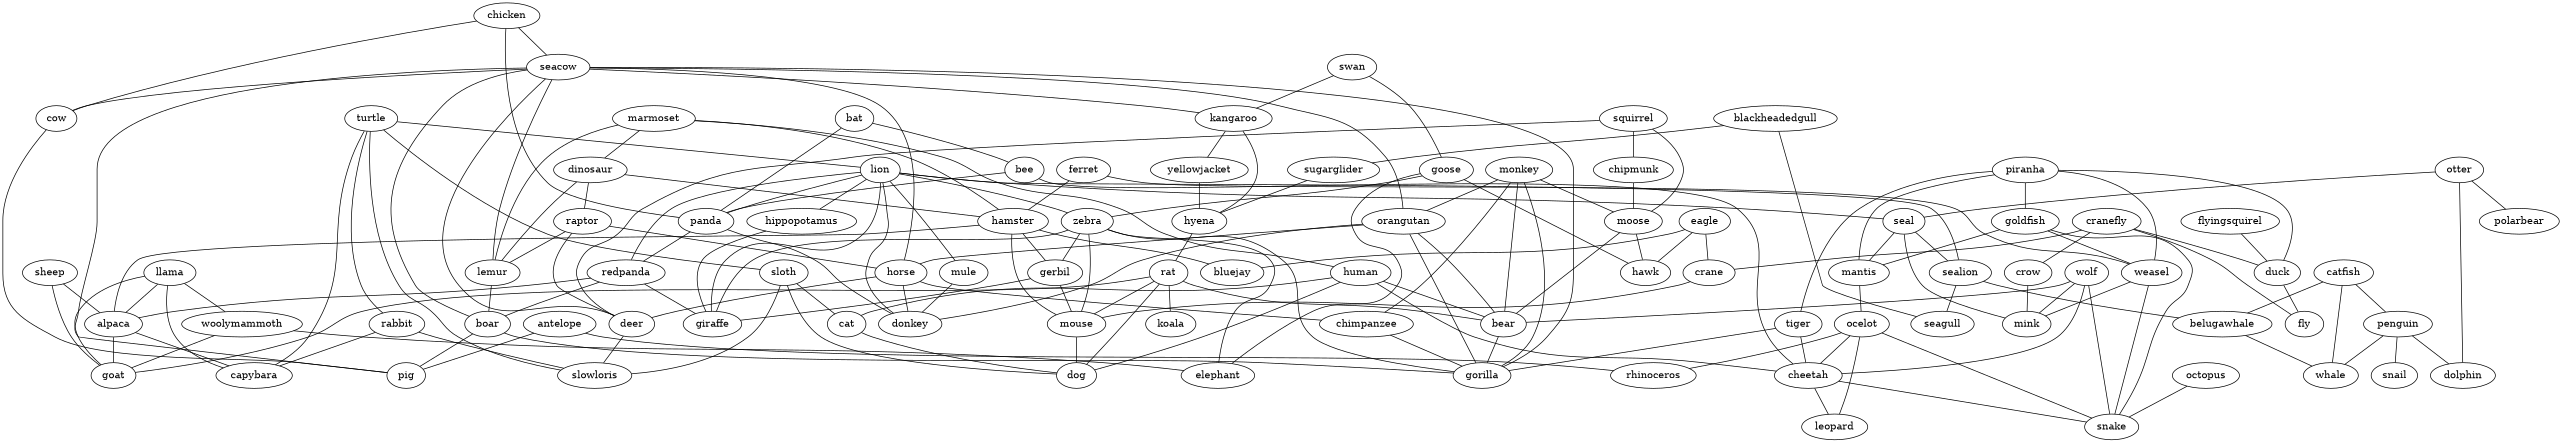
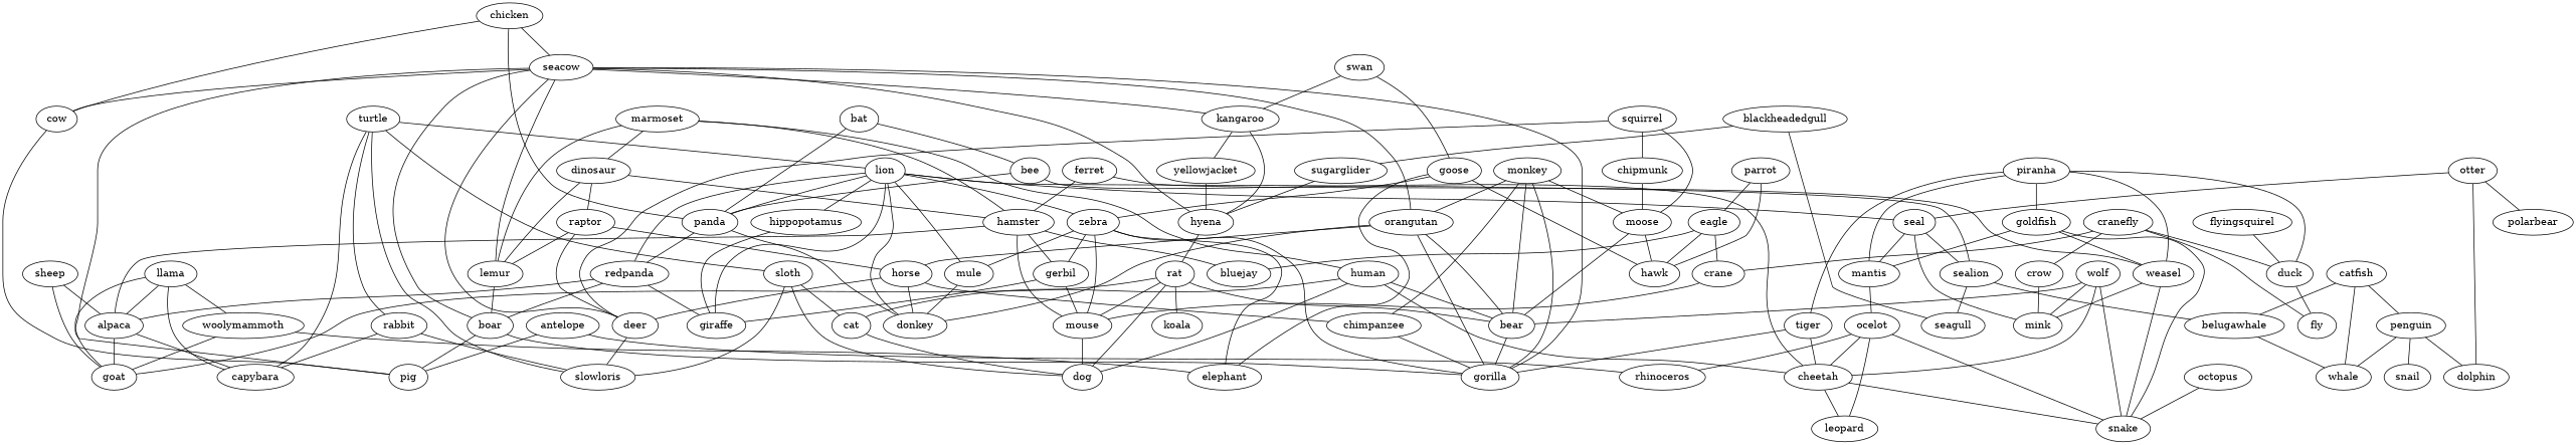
  strict graph {
    edge [weight=1]
    antelope
    pig
    rhinoceros
    rat
    goat
    mouse
    bear
    dog
    koala
    llama
    alpaca
    woolymammoth
    capybara
    elephant
    blackheadedgull
    sugarglider
    seagull
    hyena
    chicken
    seacow
    panda
    cow
    kangaroo
    lemur
    gorilla
    orangutan
    boar
    horse
    deer
    redpanda
    donkey
    yellowjacket
    chimpanzee
    slowloris
    giraffe
+   parrot
    hawk
    eagle
    crane
    bluejay
    swan
    goose
    zebra
    gerbil
    otter
    seal
    polarbear
    dolphin
    mink
    sealion
    mantis
    belugawhale
    ocelot
    catfish
    penguin
    whale
    snail
    bat
    bee
    cheetah
    snake
    leopard
    cranefly
    crow
    duck
    fly
    marmoset
    dinosaur
    human
    hamster
    raptor
    cat
    turtle
    lion
    sloth
    rabbit
    hippopotamus
    mule
    ferret
    weasel
    piranha
    goldfish
    tiger
    monkey
    moose
    wolf
    flyingsquirel
    octopus
    sheep
    squirrel
    chipmunk
    antelope -- pig
    antelope -- rhinoceros
    rat -- goat
    rat -- mouse
    rat -- bear
    rat -- dog
    rat -- koala
    mouse -- dog
    bear -- gorilla
    llama -- goat
    llama -- alpaca
    llama -- woolymammoth
    llama -- capybara
    alpaca -- goat
    alpaca -- capybara
    woolymammoth -- goat
    woolymammoth -- elephant
    blackheadedgull -- sugarglider
    blackheadedgull -- seagull
    sugarglider -- hyena
    hyena -- rat
    chicken -- seacow
    chicken -- panda
    chicken -- cow
    seacow -- pig
    seacow -- cow
    seacow -- kangaroo
    seacow -- lemur
    seacow -- gorilla
    seacow -- orangutan
    seacow -- boar
-   seacow -- horse
+   seacow -- hyena
    seacow -- deer
    panda -- redpanda
    panda -- donkey
    cow -- pig
    kangaroo -- hyena
    kangaroo -- yellowjacket
    lemur -- boar
    orangutan -- bear
    orangutan -- gorilla
    orangutan -- horse
    orangutan -- donkey
    boar -- pig
    boar -- gorilla
    horse -- deer
    horse -- donkey
    horse -- chimpanzee
    deer -- slowloris
    redpanda -- alpaca
    redpanda -- boar
    redpanda -- giraffe
    yellowjacket -- hyena
    chimpanzee -- gorilla
+   parrot -- hawk
+   parrot -- eagle
    eagle -- hawk
    eagle -- crane
    eagle -- bluejay
    crane -- mouse
    swan -- kangaroo
    swan -- goose
    goose -- elephant
    goose -- hawk
    goose -- zebra
    zebra -- mouse
    zebra -- elephant
    zebra -- gorilla
-   zebra -- giraffe
+   zebra -- mule
    zebra -- gerbil
    gerbil -- mouse
    gerbil -- giraffe
    otter -- seal
    otter -- polarbear
    otter -- dolphin
    seal -- mink
    seal -- sealion
    seal -- mantis
    sealion -- seagull
    sealion -- belugawhale
    mantis -- ocelot
    belugawhale -- whale
    ocelot -- rhinoceros
    ocelot -- cheetah
    ocelot -- snake
    ocelot -- leopard
    catfish -- belugawhale
    catfish -- penguin
    catfish -- whale
    penguin -- dolphin
    penguin -- whale
    penguin -- snail
    bat -- panda
    bat -- bee
    bee -- panda
    bee -- cheetah
    cheetah -- snake
    cheetah -- leopard
    cranefly -- crane
    cranefly -- crow
    cranefly -- duck
    cranefly -- fly
    crow -- mink
    duck -- fly
    marmoset -- lemur
    marmoset -- dinosaur
    marmoset -- human
    marmoset -- hamster
    dinosaur -- lemur
    dinosaur -- hamster
    dinosaur -- raptor
    human -- bear
    human -- dog
    human -- cheetah
    human -- cat
    hamster -- mouse
    hamster -- alpaca
    hamster -- bluejay
    hamster -- gerbil
    raptor -- lemur
    raptor -- horse
    raptor -- deer
    cat -- dog
    turtle -- capybara
    turtle -- slowloris
    turtle -- lion
    turtle -- sloth
    turtle -- rabbit
    lion -- panda
    lion -- redpanda
    lion -- donkey
    lion -- giraffe
    lion -- zebra
    lion -- seal
    lion -- sealion
    lion -- hippopotamus
    lion -- mule
    sloth -- dog
    sloth -- slowloris
    sloth -- cat
    rabbit -- capybara
    rabbit -- slowloris
    hippopotamus -- giraffe
    mule -- donkey
    ferret -- hamster
    ferret -- weasel
    weasel -- mink
    weasel -- snake
    piranha -- mantis
    piranha -- duck
    piranha -- weasel
    piranha -- goldfish
    piranha -- tiger
    goldfish -- mantis
    goldfish -- snake
    goldfish -- weasel
    tiger -- gorilla
    tiger -- cheetah
    monkey -- bear
    monkey -- gorilla
    monkey -- orangutan
    monkey -- chimpanzee
    monkey -- moose
    moose -- bear
    moose -- hawk
    wolf -- bear
    wolf -- mink
    wolf -- cheetah
    wolf -- snake
    flyingsquirel -- duck
    octopus -- snake
    sheep -- goat
    sheep -- alpaca
    squirrel -- deer
    squirrel -- moose
    squirrel -- chipmunk
    chipmunk -- moose
  }
